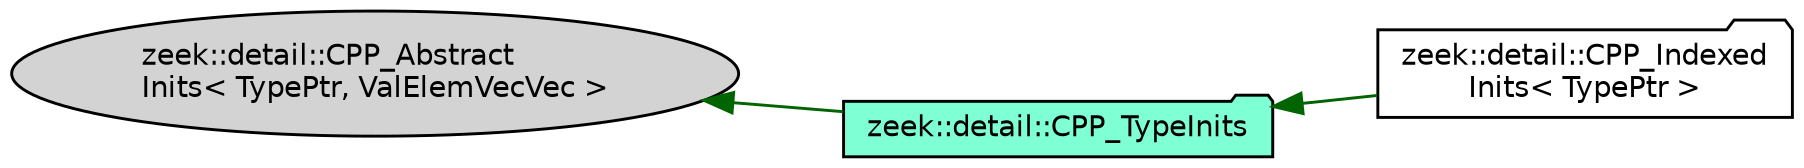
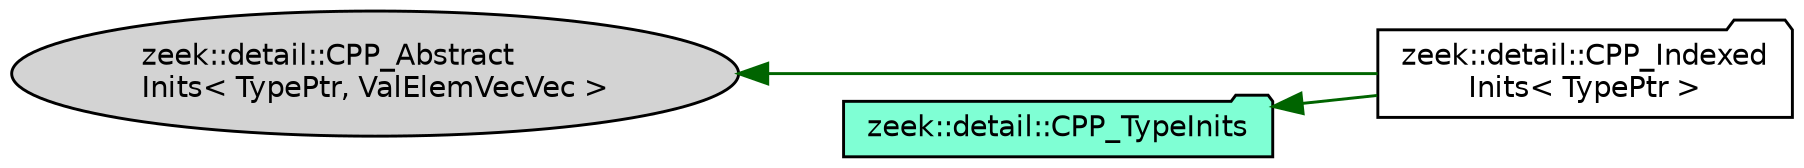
  digraph {
    rankdir=LR
    node [color=black fontname=Helvetica fontsize=10 shape=folder style=filled]
    edge [color=darkgreen dir=back fontname=Helvetica fontsize=10 labelfontname=Helvetica labelfontsize=10 style=solid]
    n1 [fillcolor=lightgrey height=0.2 label="zeek::detail::CPP_Abstract\lInits\< TypePtr, ValElemVecVec \>" shape=ellipse width=0.4]
    n2 [fillcolor=white height=0.2 label="zeek::detail::CPP_Indexed\lInits\< TypePtr \>" width=0.4]
    n3 [fillcolor=aquamarine height=0.2 label="zeek::detail::CPP_TypeInits" width=0.4]
-   n1 -> n3
+   n1 -> n2
    n3 -> n2
  }
